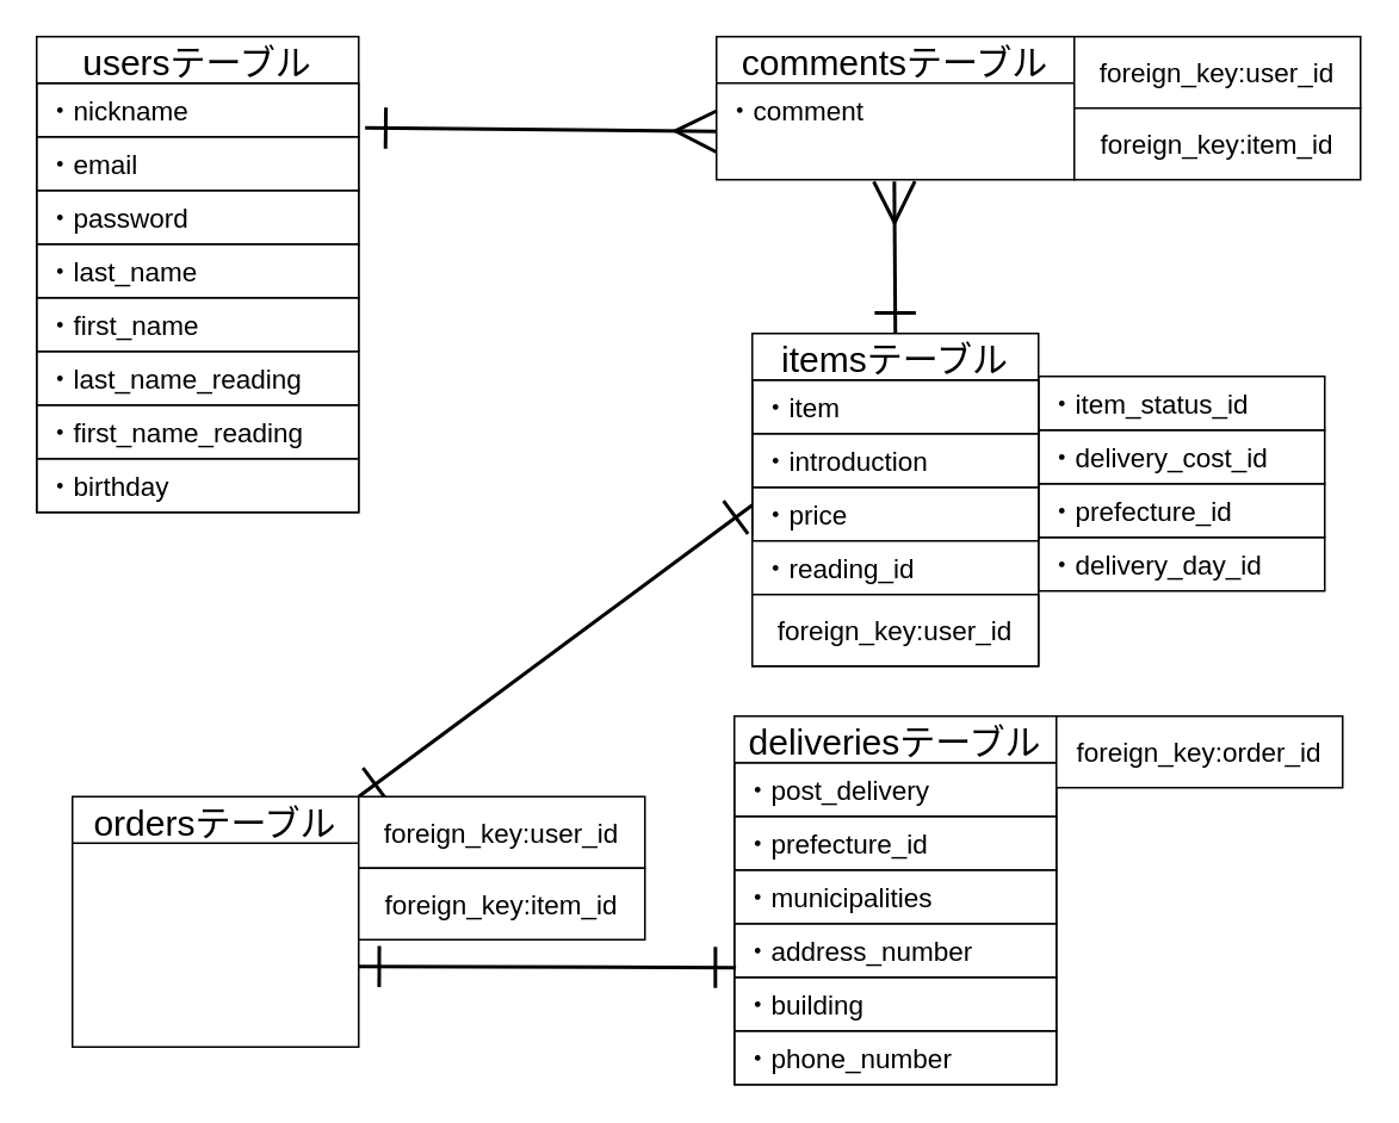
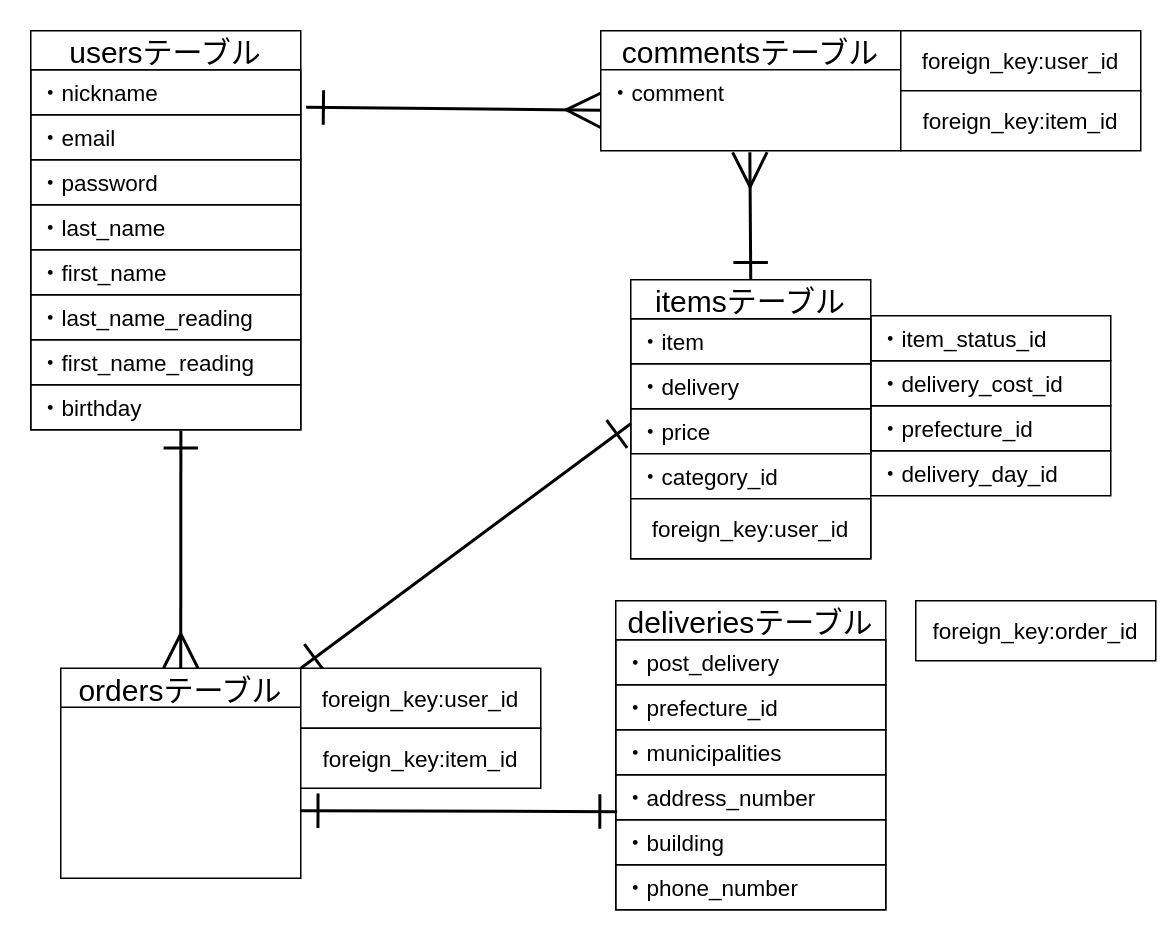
  <mxCell id="0" />
  <mxCell id="1" parent="0" />
  <mxCell id="2" value="commentsテーブル" style="swimlane;fontStyle=0;childLayout=stackLayout;horizontal=1;startSize=26;horizontalStack=0;resizeParent=1;resizeParentMax=0;resizeLast=0;collapsible=1;marginBottom=0;align=center;fontSize=20;" vertex="1" parent="1"><mxGeometry x="400" y="20" width="200" height="80" as="geometry" /></mxCell>
  <mxCell id="3" value="・comment" style="text;strokeColor=none;fillColor=none;spacingLeft=4;spacingRight=4;overflow=hidden;rotatable=0;points=[[0,0.5],[1,0.5]];portConstraint=eastwest;fontSize=15;" vertex="1" parent="2"><mxGeometry y="26" width="200" height="54" as="geometry" /></mxCell>
  <mxCell id="4" style="edgeStyle=none;jumpStyle=none;jumpSize=20;html=1;exitX=1;exitY=0;exitDx=0;exitDy=0;strokeColor=default;strokeWidth=2;fontFamily=Helvetica;fontSize=15;startArrow=ERone;startFill=0;endArrow=ERone;endFill=0;startSize=20;endSize=20;sourcePerimeterSpacing=20;targetPerimeterSpacing=20;entryX=0;entryY=0;entryDx=0;entryDy=0;entryPerimeter=0;" edge="1" parent="1" source="6"><mxGeometry relative="1" as="geometry"><mxPoint x="420" y="282" as="targetPoint" /></mxGeometry></mxCell>
+ <mxCell id="5" style="edgeStyle=none;jumpStyle=none;jumpSize=20;html=1;exitX=0.5;exitY=0;exitDx=0;exitDy=0;strokeColor=default;strokeWidth=2;fontFamily=Helvetica;fontSize=15;startArrow=ERmany;startFill=0;endArrow=ERone;endFill=0;startSize=20;endSize=20;sourcePerimeterSpacing=20;targetPerimeterSpacing=20;entryX=0.556;entryY=1.02;entryDx=0;entryDy=0;entryPerimeter=0;" edge="1" parent="1" source="6" target="16"><mxGeometry relative="1" as="geometry"><mxPoint x="120" y="300" as="targetPoint" /></mxGeometry></mxCell>
  <mxCell id="6" value="ordersテーブル" style="swimlane;fontStyle=0;childLayout=stackLayout;horizontal=1;startSize=26;horizontalStack=0;resizeParent=1;resizeParentMax=0;resizeLast=0;collapsible=1;marginBottom=0;align=center;fontSize=20;" vertex="1" parent="1"><mxGeometry x="40" y="445" width="160" height="140" as="geometry" /></mxCell>
  <mxCell id="7" style="edgeStyle=none;html=1;startArrow=ERone;startFill=0;endArrow=ERmany;endFill=0;endSize=20;startSize=20;targetPerimeterSpacing=20;sourcePerimeterSpacing=20;jumpSize=20;jumpStyle=none;strokeWidth=2;exitX=1.02;exitY=0.833;exitDx=0;exitDy=0;entryX=0;entryY=0.5;entryDx=0;entryDy=0;exitPerimeter=0;" edge="1" parent="1" source="9" target="3"><mxGeometry relative="1" as="geometry"><mxPoint x="179.84" y="169.184" as="sourcePoint" /><mxPoint x="440" y="193" as="targetPoint" /><Array as="points" /></mxGeometry></mxCell>
  <mxCell id="8" value="usersテーブル" style="swimlane;fontStyle=0;childLayout=stackLayout;horizontal=1;startSize=26;horizontalStack=0;resizeParent=1;resizeParentMax=0;resizeLast=0;collapsible=1;marginBottom=0;align=center;fontSize=20;" vertex="1" parent="1"><mxGeometry x="20" y="20" width="180" height="266" as="geometry" /></mxCell>
  <mxCell id="9" value="・nickname" style="text;strokeColor=default;fillColor=none;spacingLeft=4;spacingRight=4;overflow=hidden;rotatable=0;points=[[0,0.5],[1,0.5]];portConstraint=eastwest;fontSize=15;" vertex="1" parent="8"><mxGeometry y="26" width="180" height="30" as="geometry" /></mxCell>
  <mxCell id="10" value="・email" style="text;strokeColor=default;fillColor=none;spacingLeft=4;spacingRight=4;overflow=hidden;rotatable=0;points=[[0,0.5],[1,0.5]];portConstraint=eastwest;fontSize=15;" vertex="1" parent="8"><mxGeometry y="56" width="180" height="30" as="geometry" /></mxCell>
  <mxCell id="11" value="・password" style="text;strokeColor=default;fillColor=none;spacingLeft=4;spacingRight=4;overflow=hidden;rotatable=0;points=[[0,0.5],[1,0.5]];portConstraint=eastwest;fontSize=15;" vertex="1" parent="8"><mxGeometry y="86" width="180" height="30" as="geometry" /></mxCell>
  <mxCell id="12" value="・last_name&#10;&#10;" style="text;strokeColor=default;fillColor=none;spacingLeft=4;spacingRight=4;overflow=hidden;rotatable=0;points=[[0,0.5],[1,0.5]];portConstraint=eastwest;fontSize=15;" vertex="1" parent="8"><mxGeometry y="116" width="180" height="30" as="geometry" /></mxCell>
  <mxCell id="13" value="・first_name" style="text;strokeColor=default;fillColor=none;spacingLeft=4;spacingRight=4;overflow=hidden;rotatable=0;points=[[0,0.5],[1,0.5]];portConstraint=eastwest;fontSize=15;" vertex="1" parent="8"><mxGeometry y="146" width="180" height="30" as="geometry" /></mxCell>
  <mxCell id="14" value="・last_name_reading" style="text;strokeColor=default;fillColor=none;spacingLeft=4;spacingRight=4;overflow=hidden;rotatable=0;points=[[0,0.5],[1,0.5]];portConstraint=eastwest;fontSize=15;" vertex="1" parent="8"><mxGeometry y="176" width="180" height="30" as="geometry" /></mxCell>
  <mxCell id="15" value="・first_name_reading" style="text;strokeColor=default;fillColor=none;spacingLeft=4;spacingRight=4;overflow=hidden;rotatable=0;points=[[0,0.5],[1,0.5]];portConstraint=eastwest;fontSize=15;" vertex="1" parent="8"><mxGeometry y="206" width="180" height="30" as="geometry" /></mxCell>
  <mxCell id="16" value="・birthday" style="text;strokeColor=default;fillColor=none;spacingLeft=4;spacingRight=4;overflow=hidden;rotatable=0;points=[[0,0.5],[1,0.5]];portConstraint=eastwest;fontSize=15;" vertex="1" parent="8"><mxGeometry y="236" width="180" height="30" as="geometry" /></mxCell>
  <mxCell id="17" style="edgeStyle=none;jumpStyle=none;jumpSize=20;html=1;entryX=0.497;entryY=1.019;entryDx=0;entryDy=0;entryPerimeter=0;strokeColor=default;strokeWidth=2;fontFamily=Helvetica;fontSize=15;startArrow=ERone;startFill=0;endArrow=ERmany;endFill=0;startSize=20;endSize=20;sourcePerimeterSpacing=20;targetPerimeterSpacing=20;exitX=0.5;exitY=0;exitDx=0;exitDy=0;" edge="1" parent="1" source="18" target="3"><mxGeometry relative="1" as="geometry"><mxPoint x="500" y="180" as="sourcePoint" /></mxGeometry></mxCell>
  <mxCell id="18" value="itemsテーブル" style="swimlane;fontStyle=0;childLayout=stackLayout;horizontal=1;startSize=26;horizontalStack=0;resizeParent=1;resizeParentMax=0;resizeLast=0;collapsible=1;marginBottom=0;align=center;fontSize=20;" vertex="1" parent="1"><mxGeometry x="420" y="186" width="160" height="186" as="geometry" /></mxCell>
  <mxCell id="19" value="・item" style="text;strokeColor=default;fillColor=none;spacingLeft=4;spacingRight=4;overflow=hidden;rotatable=0;points=[[0,0.5],[1,0.5]];portConstraint=eastwest;fontSize=15;" vertex="1" parent="18"><mxGeometry y="26" width="160" height="30" as="geometry" /></mxCell>
- <mxCell id="20" value="・introduction" style="text;strokeColor=default;fillColor=none;spacingLeft=4;spacingRight=4;overflow=hidden;rotatable=0;points=[[0,0.5],[1,0.5]];portConstraint=eastwest;fontSize=15;" vertex="1" parent="18"><mxGeometry y="56" width="160" height="30" as="geometry" /></mxCell>
+ <mxCell id="20" value="・delivery" style="text;strokeColor=default;fillColor=none;spacingLeft=4;spacingRight=4;overflow=hidden;rotatable=0;points=[[0,0.5],[1,0.5]];portConstraint=eastwest;fontSize=15;" vertex="1" parent="18"><mxGeometry y="56" width="160" height="30" as="geometry" /></mxCell>
  <mxCell id="21" value="・price" style="text;strokeColor=default;fillColor=none;spacingLeft=4;spacingRight=4;overflow=hidden;rotatable=0;points=[[0,0.5],[1,0.5]];portConstraint=eastwest;fontSize=15;" vertex="1" parent="18"><mxGeometry y="86" width="160" height="30" as="geometry" /></mxCell>
- <mxCell id="22" value="・reading_id" style="text;strokeColor=none;fillColor=none;spacingLeft=4;spacingRight=4;overflow=hidden;rotatable=0;points=[[0,0.5],[1,0.5]];portConstraint=eastwest;fontSize=15;" vertex="1" parent="18"><mxGeometry y="116" width="160" height="30" as="geometry" /></mxCell>
+ <mxCell id="22" value="・category_id" style="text;strokeColor=none;fillColor=none;spacingLeft=4;spacingRight=4;overflow=hidden;rotatable=0;points=[[0,0.5],[1,0.5]];portConstraint=eastwest;fontSize=15;" vertex="1" parent="18"><mxGeometry y="116" width="160" height="30" as="geometry" /></mxCell>
  <mxCell id="23" value="foreign_key:user_id" style="whiteSpace=wrap;html=1;align=center;labelBackgroundColor=none;fontFamily=Helvetica;fontSize=15;" vertex="1" parent="18"><mxGeometry y="146" width="160" height="40" as="geometry" /></mxCell>
  <mxCell id="24" value="foreign_key:user_id" style="whiteSpace=wrap;html=1;align=center;labelBackgroundColor=none;fontFamily=Helvetica;fontSize=15;" vertex="1" parent="1"><mxGeometry x="600" y="20" width="160" height="40" as="geometry" /></mxCell>
  <mxCell id="25" value="foreign_key:item_id" style="whiteSpace=wrap;html=1;align=center;labelBackgroundColor=none;fontFamily=Helvetica;fontSize=15;" vertex="1" parent="1"><mxGeometry x="600" y="60" width="160" height="40" as="geometry" /></mxCell>
  <mxCell id="26" value="foreign_key:user_id" style="whiteSpace=wrap;html=1;align=center;labelBackgroundColor=none;fontFamily=Helvetica;fontSize=15;" vertex="1" parent="1"><mxGeometry x="200" y="445" width="160" height="40" as="geometry" /></mxCell>
  <mxCell id="27" style="edgeStyle=none;jumpStyle=none;jumpSize=20;html=1;strokeColor=default;strokeWidth=2;fontFamily=Helvetica;fontSize=15;startArrow=ERone;startFill=0;endArrow=ERone;endFill=0;startSize=20;endSize=20;sourcePerimeterSpacing=20;targetPerimeterSpacing=20;entryX=0.005;entryY=0.82;entryDx=0;entryDy=0;entryPerimeter=0;" edge="1" parent="1" target="32"><mxGeometry relative="1" as="geometry"><mxPoint x="410" y="477.6" as="targetPoint" /><mxPoint x="200" y="540" as="sourcePoint" /><Array as="points" /></mxGeometry></mxCell>
  <mxCell id="28" value="deliveriesテーブル" style="swimlane;fontStyle=0;childLayout=stackLayout;horizontal=1;startSize=26;horizontalStack=0;resizeParent=1;resizeParentMax=0;resizeLast=0;collapsible=1;marginBottom=0;align=center;fontSize=20;" vertex="1" parent="1"><mxGeometry x="410" y="400" width="180" height="206" as="geometry" /></mxCell>
  <mxCell id="29" value="・post_delivery" style="text;strokeColor=default;fillColor=none;spacingLeft=4;spacingRight=4;overflow=hidden;rotatable=0;points=[[0,0.5],[1,0.5]];portConstraint=eastwest;fontSize=15;" vertex="1" parent="28"><mxGeometry y="26" width="180" height="30" as="geometry" /></mxCell>
  <mxCell id="30" value="・prefecture_id" style="text;strokeColor=default;fillColor=none;spacingLeft=4;spacingRight=4;overflow=hidden;rotatable=0;points=[[0,0.5],[1,0.5]];portConstraint=eastwest;fontSize=15;" vertex="1" parent="28"><mxGeometry y="56" width="180" height="30" as="geometry" /></mxCell>
  <mxCell id="31" value="・municipalities" style="text;strokeColor=default;fillColor=none;spacingLeft=4;spacingRight=4;overflow=hidden;rotatable=0;points=[[0,0.5],[1,0.5]];portConstraint=eastwest;fontSize=15;" vertex="1" parent="28"><mxGeometry y="86" width="180" height="30" as="geometry" /></mxCell>
  <mxCell id="32" value="・address_number" style="text;strokeColor=default;fillColor=none;spacingLeft=4;spacingRight=4;overflow=hidden;rotatable=0;points=[[0,0.5],[1,0.5]];portConstraint=eastwest;fontSize=15;" vertex="1" parent="28"><mxGeometry y="116" width="180" height="30" as="geometry" /></mxCell>
  <mxCell id="33" value="・building" style="text;strokeColor=default;fillColor=none;spacingLeft=4;spacingRight=4;overflow=hidden;rotatable=0;points=[[0,0.5],[1,0.5]];portConstraint=eastwest;fontSize=15;" vertex="1" parent="28"><mxGeometry y="146" width="180" height="30" as="geometry" /></mxCell>
  <mxCell id="34" value="・phone_number" style="text;strokeColor=default;fillColor=none;spacingLeft=4;spacingRight=4;overflow=hidden;rotatable=0;points=[[0,0.5],[1,0.5]];portConstraint=eastwest;fontSize=15;" vertex="1" parent="28"><mxGeometry y="176" width="180" height="30" as="geometry" /></mxCell>
  <mxCell id="35" value="foreign_key:item_id" style="whiteSpace=wrap;html=1;align=center;labelBackgroundColor=none;fontFamily=Helvetica;fontSize=15;" vertex="1" parent="1"><mxGeometry x="200" y="485" width="160" height="40" as="geometry" /></mxCell>
- <mxCell id="36" value="foreign_key:order_id" style="whiteSpace=wrap;html=1;align=center;labelBackgroundColor=none;fontFamily=Helvetica;fontSize=15;" vertex="1" parent="1"><mxGeometry x="590" y="400" width="160" height="40" as="geometry" /></mxCell>
+ <mxCell id="36" value="foreign_key:order_id" style="whiteSpace=wrap;html=1;align=center;labelBackgroundColor=none;fontFamily=Helvetica;fontSize=15;" vertex="1" parent="1"><mxGeometry x="610" y="400" width="160" height="40" as="geometry" /></mxCell>
  <mxCell id="37" value="・item_status_id" style="text;strokeColor=default;fillColor=none;spacingLeft=4;spacingRight=4;overflow=hidden;rotatable=0;points=[[0,0.5],[1,0.5]];portConstraint=eastwest;fontSize=15;" vertex="1" parent="1"><mxGeometry x="580" y="210" width="160" height="30" as="geometry" /></mxCell>
  <mxCell id="38" value="・delivery_cost_id" style="text;strokeColor=default;fillColor=none;spacingLeft=4;spacingRight=4;overflow=hidden;rotatable=0;points=[[0,0.5],[1,0.5]];portConstraint=eastwest;fontSize=15;" vertex="1" parent="1"><mxGeometry x="580" y="240" width="160" height="30" as="geometry" /></mxCell>
  <mxCell id="39" value="・prefecture_id" style="text;strokeColor=default;fillColor=none;spacingLeft=4;spacingRight=4;overflow=hidden;rotatable=0;points=[[0,0.5],[1,0.5]];portConstraint=eastwest;fontSize=15;" vertex="1" parent="1"><mxGeometry x="580" y="270" width="160" height="30" as="geometry" /></mxCell>
  <mxCell id="40" value="・delivery_day_id" style="text;strokeColor=default;fillColor=none;spacingLeft=4;spacingRight=4;overflow=hidden;rotatable=0;points=[[0,0.5],[1,0.5]];portConstraint=eastwest;fontSize=15;" vertex="1" parent="1"><mxGeometry x="580" y="300" width="160" height="30" as="geometry" /></mxCell>
